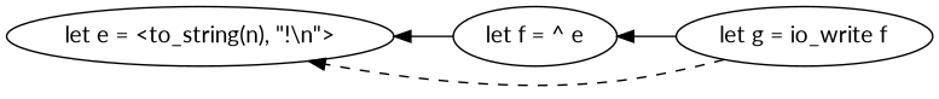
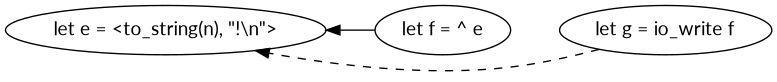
  digraph {
    clusterrank=local
    ordering=in
    rankdir=RL
    fontname=Lato
    node [fontname=Lato]
    edge [weight=2 fontname=Lato]
    n1 [label="let e = <to_string(n), \"!\\n\">"]
    n2 [label="let f = ^ e"]
    n3 [label="let g = io_write f"]
    n2 -> n1
    n3 -> n1 [style=dashed weight=""]
-   n3 -> n2
  }
